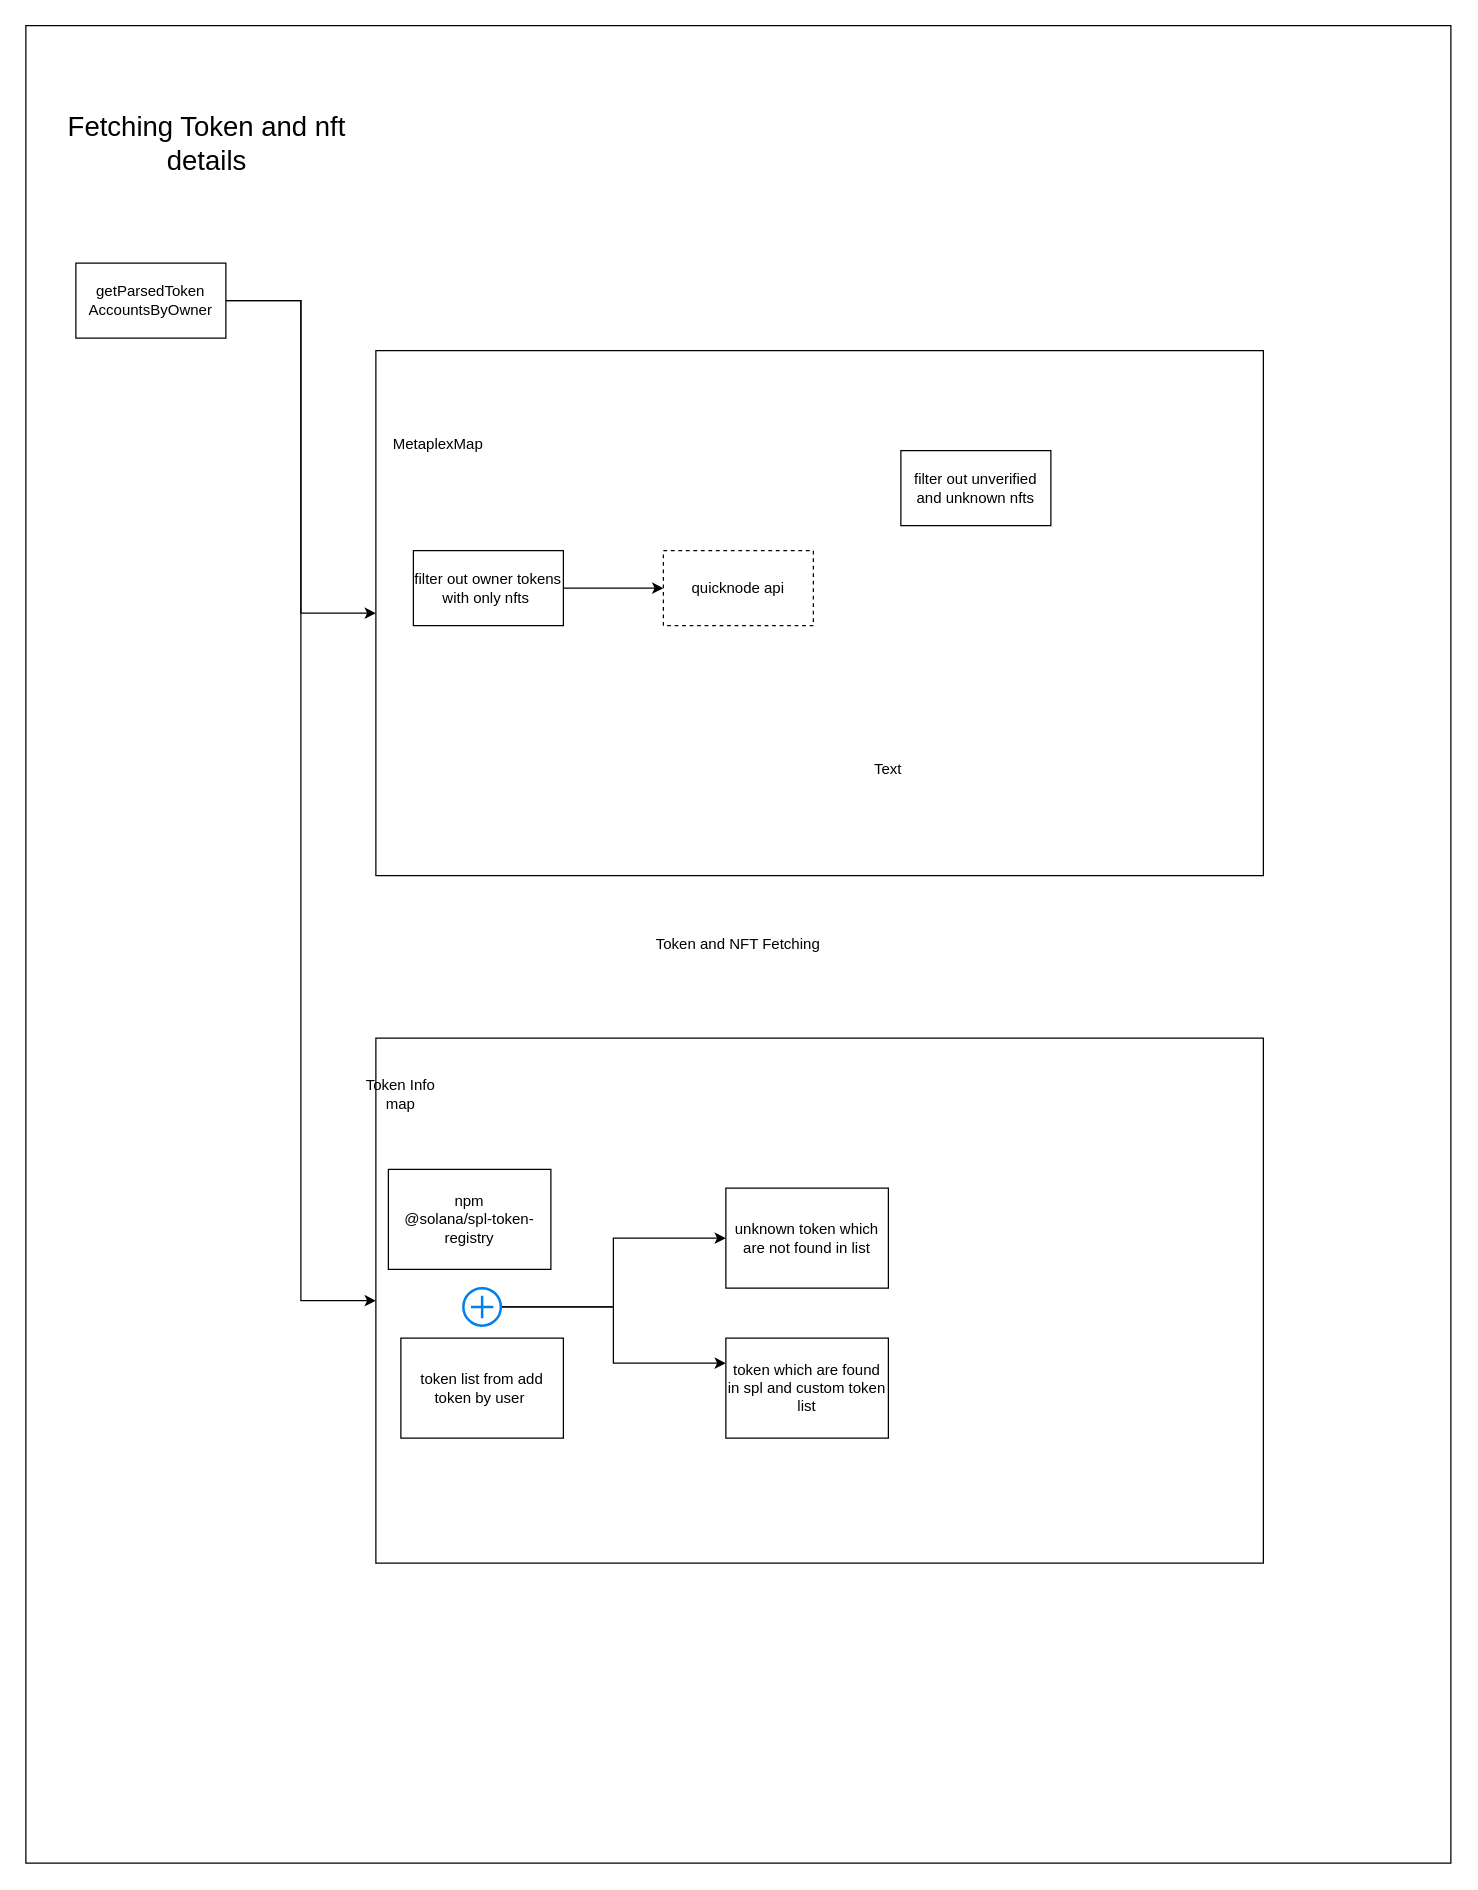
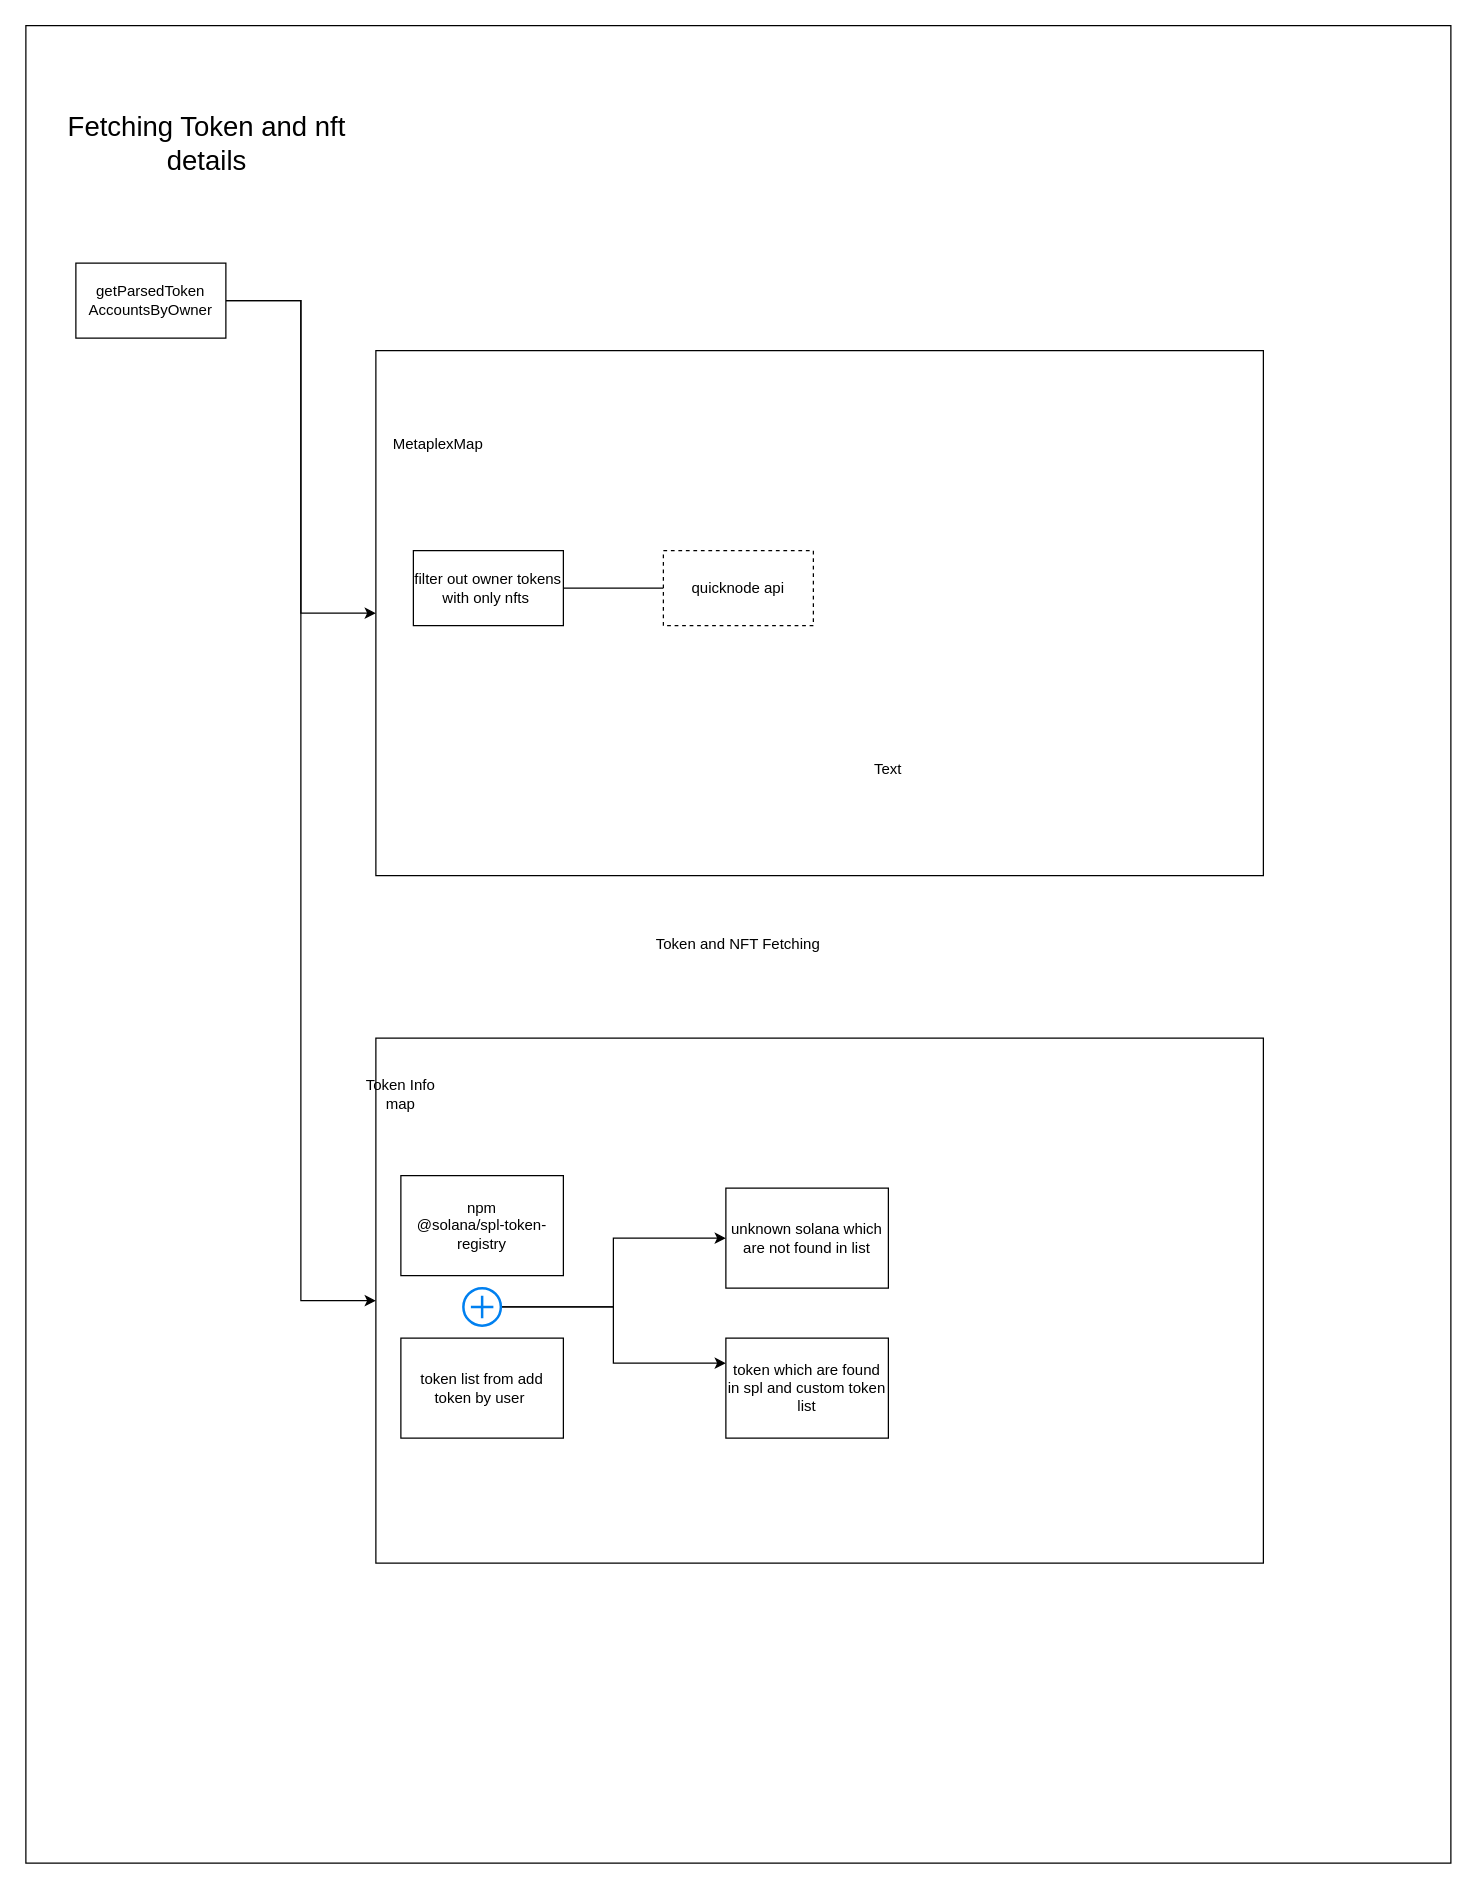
  <mxCell id="0" />
  <mxCell id="1" parent="0" />
  <mxCell id="2" value="Token and NFT Fetching" style="rounded=0;whiteSpace=wrap;html=1;" vertex="1" parent="1"><mxGeometry x="20" y="20" width="1140" height="1470" as="geometry" /></mxCell>
  <mxCell id="3" value="" style="rounded=0;whiteSpace=wrap;html=1;" vertex="1" parent="1"><mxGeometry x="300" y="830" width="710" height="420" as="geometry" /></mxCell>
  <mxCell id="4" value="" style="rounded=0;whiteSpace=wrap;html=1;" vertex="1" parent="1"><mxGeometry x="300" y="280" width="710" height="420" as="geometry" /></mxCell>
- <mxCell id="5" value="" style="edgeStyle=orthogonalEdgeStyle;rounded=0;orthogonalLoop=1;jettySize=auto;html=1;" edge="1" parent="1" source="6" target="7"><mxGeometry relative="1" as="geometry" /></mxCell>
+ <mxCell id="5" value="" style="edgeStyle=orthogonalEdgeStyle;rounded=0;orthogonalLoop=1;jettySize=auto;html=1;endArrow=none;" edge="1" parent="1" source="6" target="7"><mxGeometry relative="1" as="geometry" /></mxCell>
  <mxCell id="6" value="filter out owner tokens with only nfts&amp;nbsp;" style="rounded=0;whiteSpace=wrap;html=1;" vertex="1" parent="1"><mxGeometry x="330" y="440" width="120" height="60" as="geometry" /></mxCell>
  <mxCell id="7" value="quicknode api" style="rounded=0;whiteSpace=wrap;html=1;dashed=1;" vertex="1" parent="1"><mxGeometry x="530" y="440" width="120" height="60" as="geometry" /></mxCell>
- <mxCell id="8" value="filter out unverified and unknown nfts" style="rounded=0;whiteSpace=wrap;html=1;" vertex="1" parent="1"><mxGeometry x="720" y="360" width="120" height="60" as="geometry" /></mxCell>
  <mxCell id="9" value="MetaplexMap" style="text;html=1;align=center;verticalAlign=middle;whiteSpace=wrap;rounded=0;" vertex="1" parent="1"><mxGeometry x="320" y="340" width="60" height="30" as="geometry" /></mxCell>
  <mxCell id="10" value="Token Info map" style="text;html=1;align=center;verticalAlign=middle;whiteSpace=wrap;rounded=0;" vertex="1" parent="1"><mxGeometry x="290" y="860" width="60" height="30" as="geometry" /></mxCell>
- <mxCell id="11" value="npm&lt;br&gt;@solana/spl-token-registry" style="rounded=0;whiteSpace=wrap;html=1;" vertex="1" parent="1"><mxGeometry x="310" y="935" width="130" height="80" as="geometry" /></mxCell>
+ <mxCell id="11" value="npm&lt;br&gt;@solana/spl-token-registry" style="rounded=0;whiteSpace=wrap;html=1;" vertex="1" parent="1"><mxGeometry x="320" y="940" width="130" height="80" as="geometry" /></mxCell>
  <mxCell id="12" value="token list from add token by user&amp;nbsp;" style="rounded=0;whiteSpace=wrap;html=1;" vertex="1" parent="1"><mxGeometry x="320" y="1070" width="130" height="80" as="geometry" /></mxCell>
  <mxCell id="13" style="edgeStyle=orthogonalEdgeStyle;rounded=0;orthogonalLoop=1;jettySize=auto;html=1;" edge="1" parent="1" source="15" target="16"><mxGeometry relative="1" as="geometry" /></mxCell>
  <mxCell id="14" style="edgeStyle=orthogonalEdgeStyle;rounded=0;orthogonalLoop=1;jettySize=auto;html=1;entryX=0;entryY=0.25;entryDx=0;entryDy=0;" edge="1" parent="1" source="15" target="17"><mxGeometry relative="1" as="geometry" /></mxCell>
  <mxCell id="15" value="" style="html=1;verticalLabelPosition=bottom;align=center;labelBackgroundColor=#ffffff;verticalAlign=top;strokeWidth=2;strokeColor=#0080F0;shadow=0;dashed=0;shape=mxgraph.ios7.icons.add;" vertex="1" parent="1"><mxGeometry x="370" y="1030" width="30" height="30" as="geometry" /></mxCell>
- <mxCell id="16" value="unknown token which are not found in list" style="rounded=0;whiteSpace=wrap;html=1;" vertex="1" parent="1"><mxGeometry x="580" y="950" width="130" height="80" as="geometry" /></mxCell>
+ <mxCell id="16" value="unknown solana which are not found in list" style="rounded=0;whiteSpace=wrap;html=1;" vertex="1" parent="1"><mxGeometry x="580" y="950" width="130" height="80" as="geometry" /></mxCell>
  <mxCell id="17" value="token which are found in spl and custom token list" style="rounded=0;whiteSpace=wrap;html=1;" vertex="1" parent="1"><mxGeometry x="580" y="1070" width="130" height="80" as="geometry" /></mxCell>
  <mxCell id="18" value="Text" style="text;html=1;align=center;verticalAlign=middle;whiteSpace=wrap;rounded=0;" vertex="1" parent="1"><mxGeometry x="680" y="600" width="60" height="30" as="geometry" /></mxCell>
  <mxCell id="19" value="&lt;span style=&quot;font-size: 22px;&quot;&gt;Fetching Token and nft details&lt;/span&gt;" style="text;html=1;align=center;verticalAlign=middle;whiteSpace=wrap;rounded=0;" vertex="1" parent="1"><mxGeometry x="40" y="100" width="250" height="30" as="geometry" /></mxCell>
  <mxCell id="20" style="edgeStyle=orthogonalEdgeStyle;rounded=0;orthogonalLoop=1;jettySize=auto;html=1;entryX=0;entryY=0.5;entryDx=0;entryDy=0;" edge="1" parent="1" source="22" target="4"><mxGeometry relative="1" as="geometry" /></mxCell>
  <mxCell id="21" style="edgeStyle=orthogonalEdgeStyle;rounded=0;orthogonalLoop=1;jettySize=auto;html=1;entryX=0;entryY=0.5;entryDx=0;entryDy=0;" edge="1" parent="1" source="22" target="3"><mxGeometry relative="1" as="geometry" /></mxCell>
  <mxCell id="22" value="getParsedToken&lt;div&gt;AccountsByOwner&lt;/div&gt;" style="rounded=0;whiteSpace=wrap;html=1;" vertex="1" parent="1"><mxGeometry x="60" y="210" width="120" height="60" as="geometry" /></mxCell>
